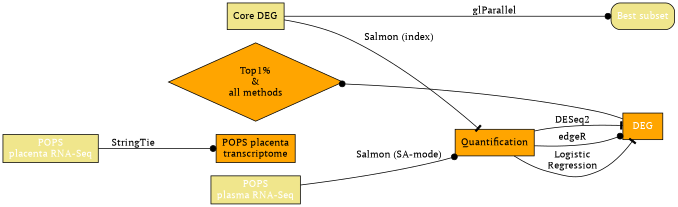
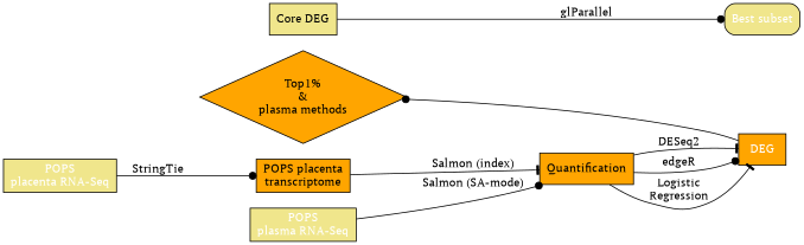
  digraph {
    fontname="PT Serif"
    rankdir=LR
    node [color=black fillcolor=khaki fontcolor=black fontname="PT Serif" shape=rect style=filled]
    edge [arrowhead=dot color=black fontcolor=black fontname="PT Serif"]
    n1 [label="Core DEG"]
-   n2 [fillcolor=orange label="Top1%\n&\nall methods" shape=diamond]
+   n2 [fillcolor=orange label="Top1%\n&\nplasma methods" shape=diamond]
    n3 [fillcolor=orange fontcolor=white label=DEG]
    n4 [fontcolor=white label="Best subset" style="rounded,filled"]
    n5 [fontcolor=white label="POPS\nplacenta RNA-Seq"]
    n6 [fillcolor=orange label="POPS placenta\ntranscriptome"]
    n7 [fillcolor=orange label=Quantification]
    n8 [fontcolor=white label="POPS\nplasma RNA-Seq"]
    subgraph sub_1 {
      rank=same
      n1
      n2
    }
    subgraph sub_2 {
      rank=same
      n3
      n4
    }
    n1 -> n4 [label=glParallel]
    n3 -> n2
    n5 -> n6 [label=StringTie]
-   n1 -> n7 [arrowhead=tee label="Salmon (index)"]
+   n6 -> n7 [arrowhead=tee label="Salmon (index)"]
    n7 -> n3 [arrowhead=tee label=DESeq2]
    n7 -> n3 [label=edgeR]
    n7 -> n3 [arrowhead=tee label="Logistic\nRegression"]
    n8 -> n7 [label="Salmon (SA-mode)"]
  }
